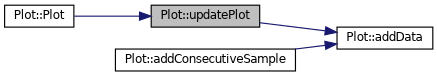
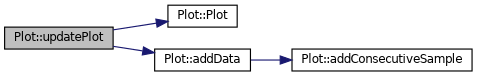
  digraph {
    rankdir=RL
    node [color=black fillcolor=white fontname=Helvetica fontsize=10 shape=record style=filled]
    edge [color=midnightblue dir=back fontname=Helvetica fontsize=10 labelfontname=Helvetica labelfontsize=10 style=solid]
    n1 [fillcolor=grey75 fontcolor=black height=0.2 label="Plot::updatePlot" width=0.4]
    n2 [height=0.2 label="Plot::Plot" width=0.4]
    n3 [height=0.2 label="Plot::addData" width=0.4]
    n4 [height=0.2 label="Plot::addConsecutiveSample" width=0.4]
-   n1 -> n2
+   n2 -> n1
    n3 -> n1
-   n3 -> n4
+   n4 -> n3
  }
